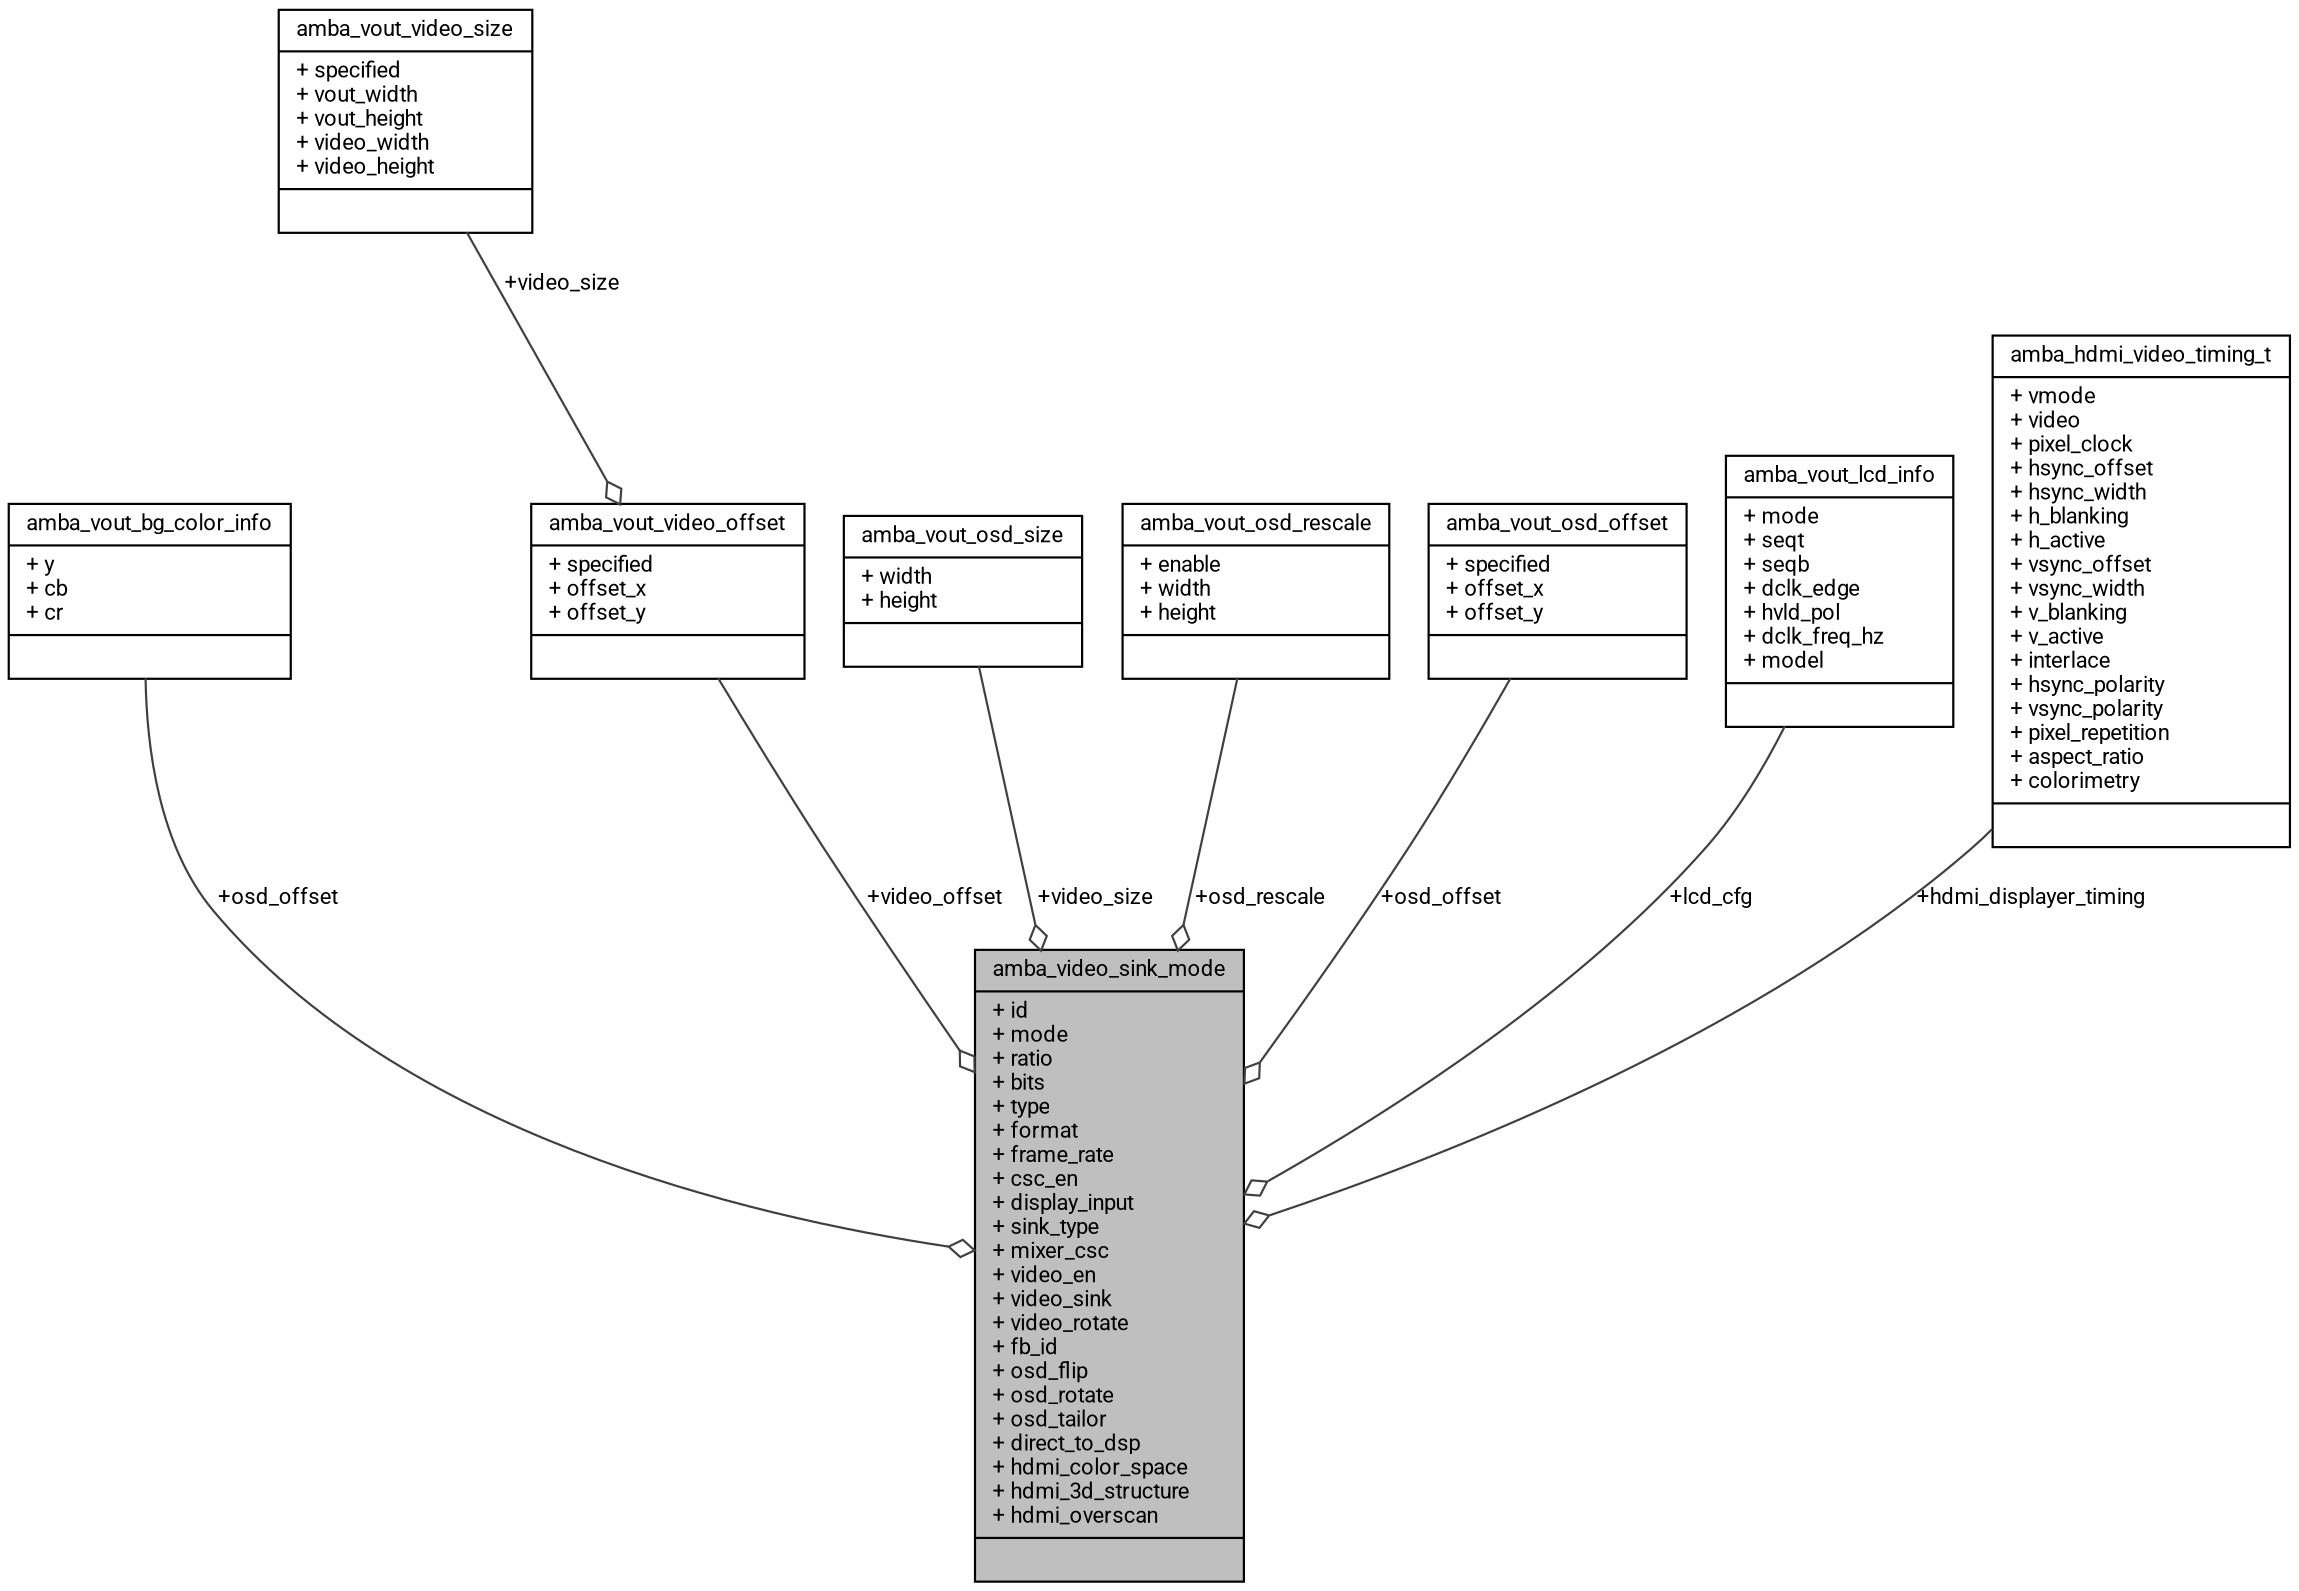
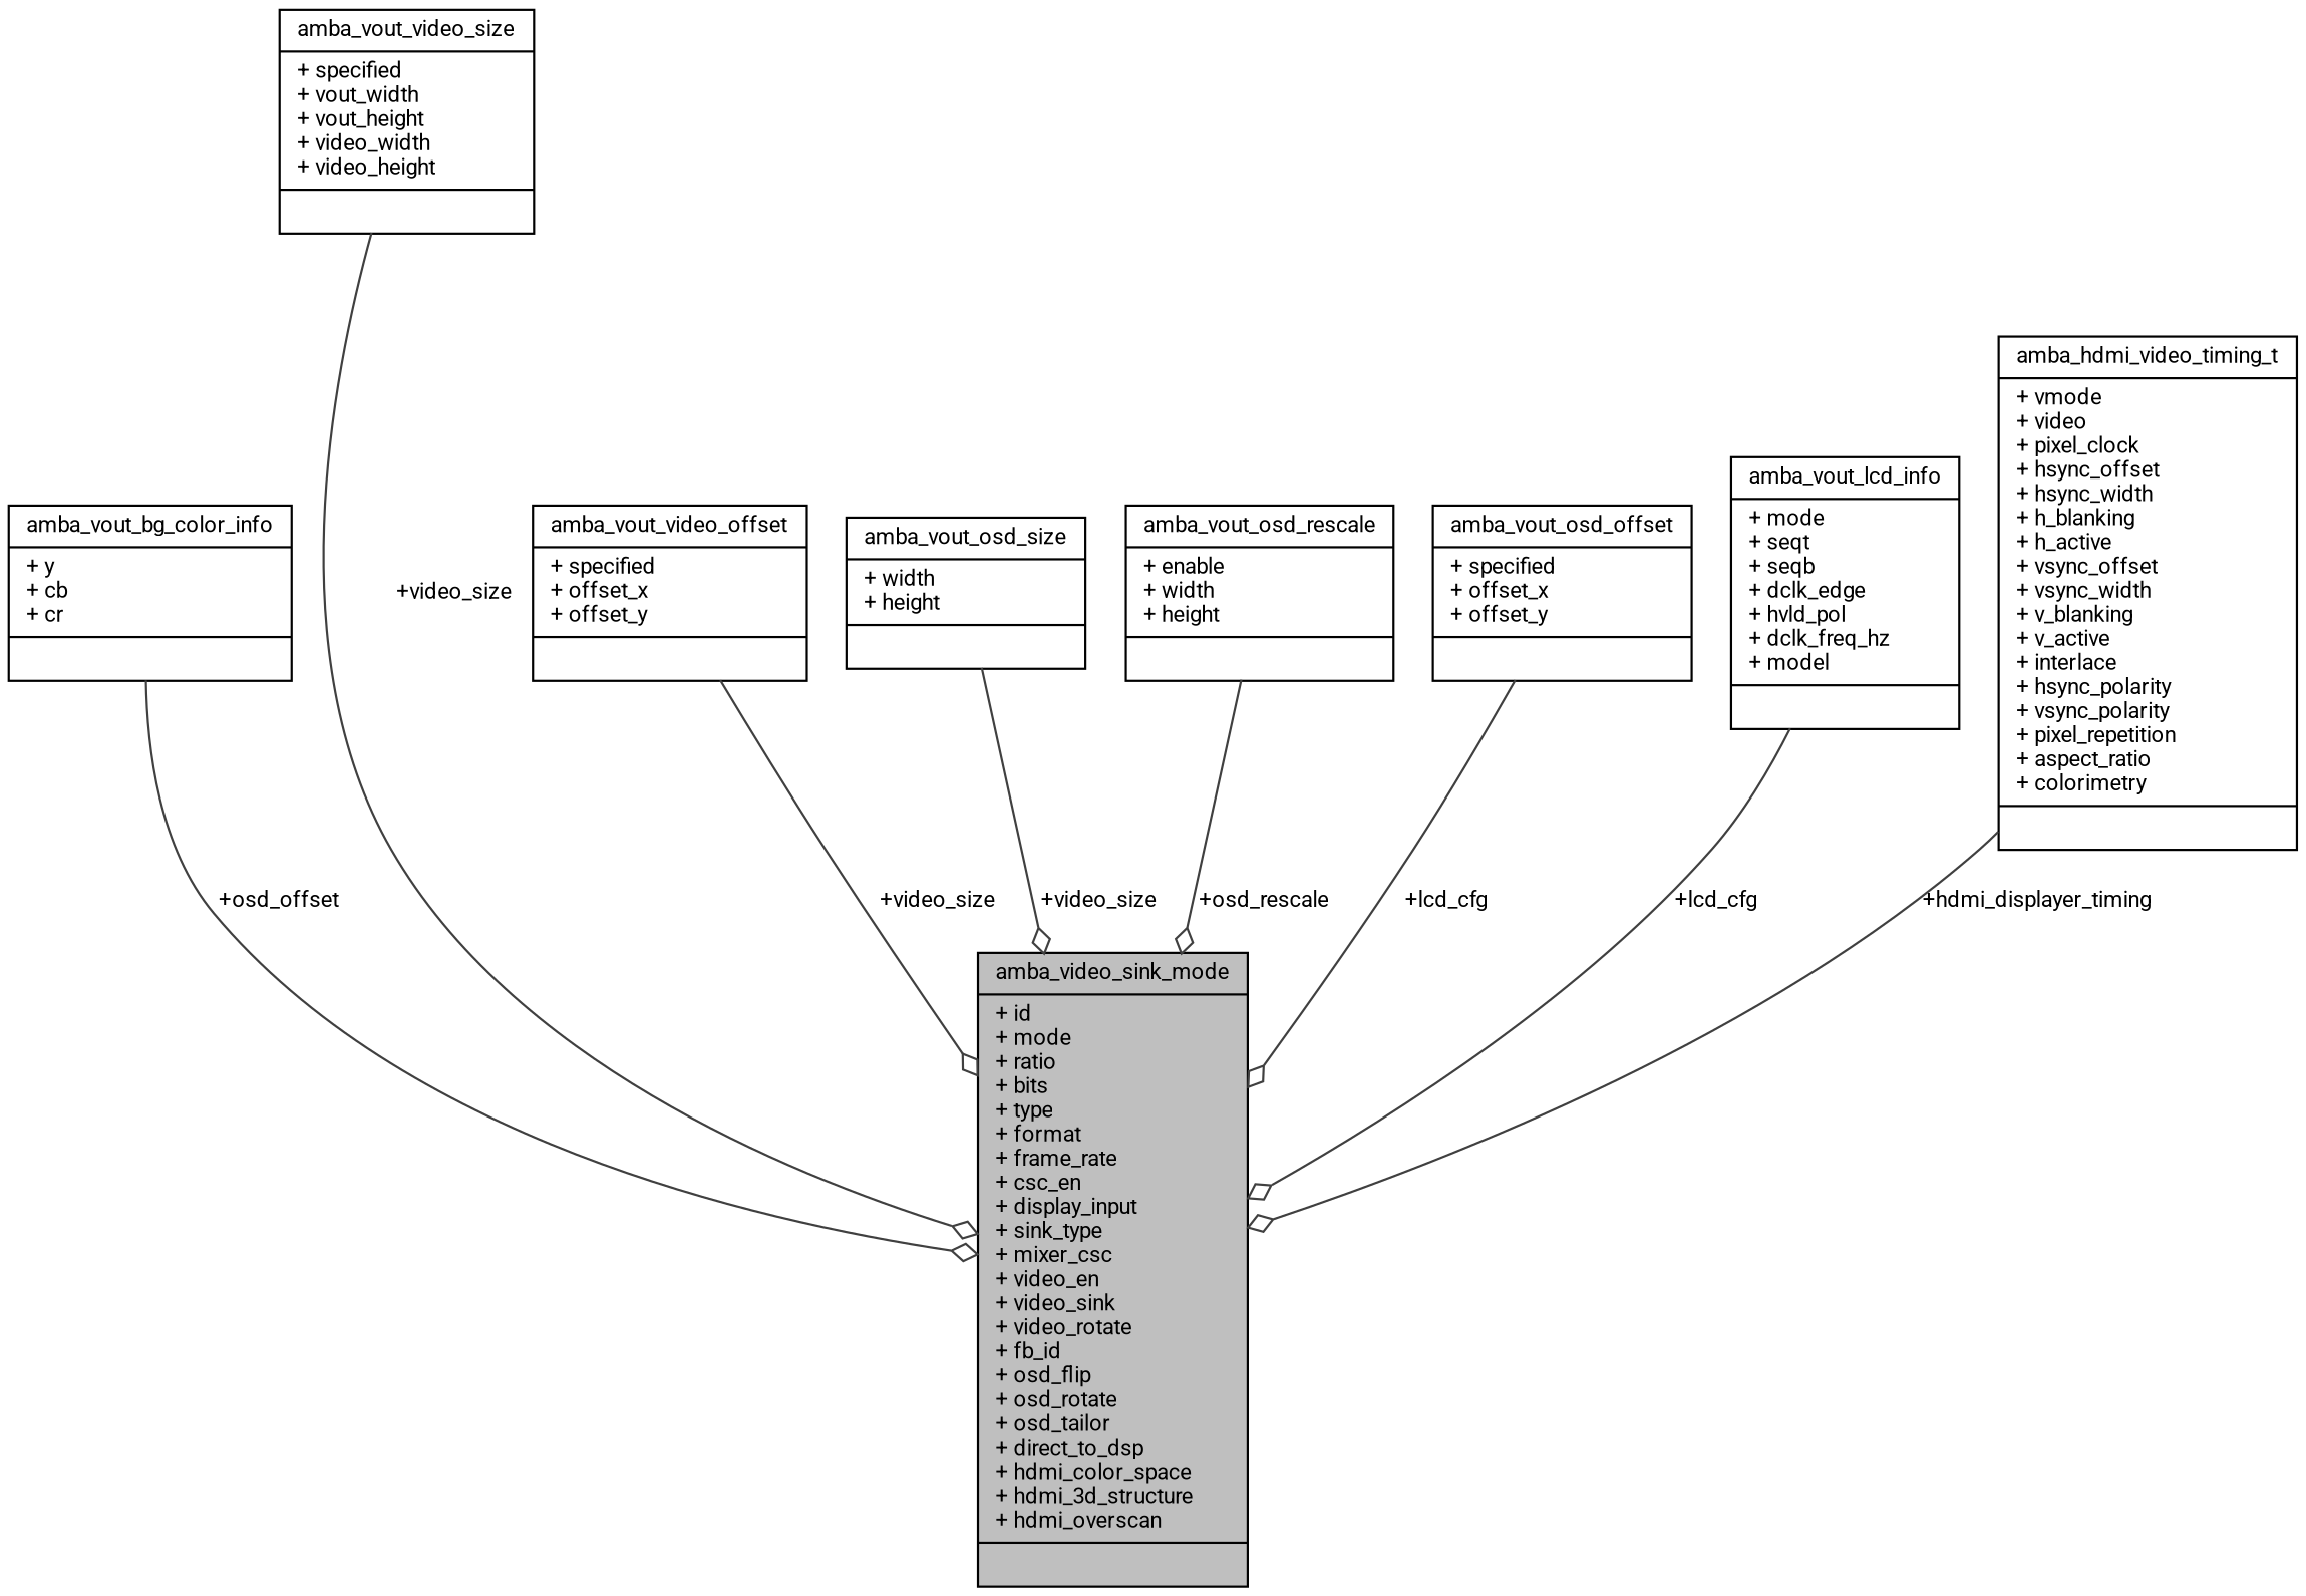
  digraph {
    fontname=Roboto
    node [color=black fontname=Roboto fontsize=10 shape=record]
    edge [arrowhead=odiamond color=grey25 fontname=Roboto fontsize=10 labelfontname=Helvetica labelfontsize=10 style=solid]
    n1 [fillcolor=grey75 fontcolor=black height=0.2 label="{amba_video_sink_mode\n|+ id\l+ mode\l+ ratio\l+ bits\l+ type\l+ format\l+ frame_rate\l+ csc_en\l+ display_input\l+ sink_type\l+ mixer_csc\l+ video_en\l+ video_sink\l+ video_rotate\l+ fb_id\l+ osd_flip\l+ osd_rotate\l+ osd_tailor\l+ direct_to_dsp\l+ hdmi_color_space\l+ hdmi_3d_structure\l+ hdmi_overscan\l|}" style=filled width=0.4]
    n2 [height=0.2 label="{amba_vout_bg_color_info\n|+ y\l+ cb\l+ cr\l|}" width=0.4]
    n3 [height=0.2 label="{amba_vout_video_size\n|+ specified\l+ vout_width\l+ vout_height\l+ video_width\l+ video_height\l|}" width=0.4]
    n4 [height=0.2 label="{amba_vout_video_offset\n|+ specified\l+ offset_x\l+ offset_y\l|}" width=0.4]
    n5 [height=0.2 label="{amba_vout_osd_size\n|+ width\l+ height\l|}" width=0.4]
    n6 [height=0.2 label="{amba_vout_osd_rescale\n|+ enable\l+ width\l+ height\l|}" width=0.4]
    n7 [height=0.2 label="{amba_vout_osd_offset\n|+ specified\l+ offset_x\l+ offset_y\l|}" width=0.4]
    n8 [height=0.2 label="{amba_vout_lcd_info\n|+ mode\l+ seqt\l+ seqb\l+ dclk_edge\l+ hvld_pol\l+ dclk_freq_hz\l+ model\l|}" width=0.4]
    n9 [height=0.2 label="{amba_hdmi_video_timing_t\n|+ vmode\l+ video\l+ pixel_clock\l+ hsync_offset\l+ hsync_width\l+ h_blanking\l+ h_active\l+ vsync_offset\l+ vsync_width\l+ v_blanking\l+ v_active\l+ interlace\l+ hsync_polarity\l+ vsync_polarity\l+ pixel_repetition\l+ aspect_ratio\l+ colorimetry\l|}" width=0.4]
    n2 -> n1 [label=" +osd_offset"]
-   n3 -> n4 [label=" +video_size"]
-   n4 -> n1 [label=" +video_offset"]
+   n3 -> n1 [label=" +video_size"]
+   n4 -> n1 [label=" +video_size"]
    n5 -> n1 [label=" +video_size"]
    n6 -> n1 [label=" +osd_rescale"]
-   n7 -> n1 [label=" +osd_offset"]
+   n7 -> n1 [label=" +lcd_cfg"]
    n8 -> n1 [label=" +lcd_cfg"]
    n9 -> n1 [label=" +hdmi_displayer_timing"]
  }
